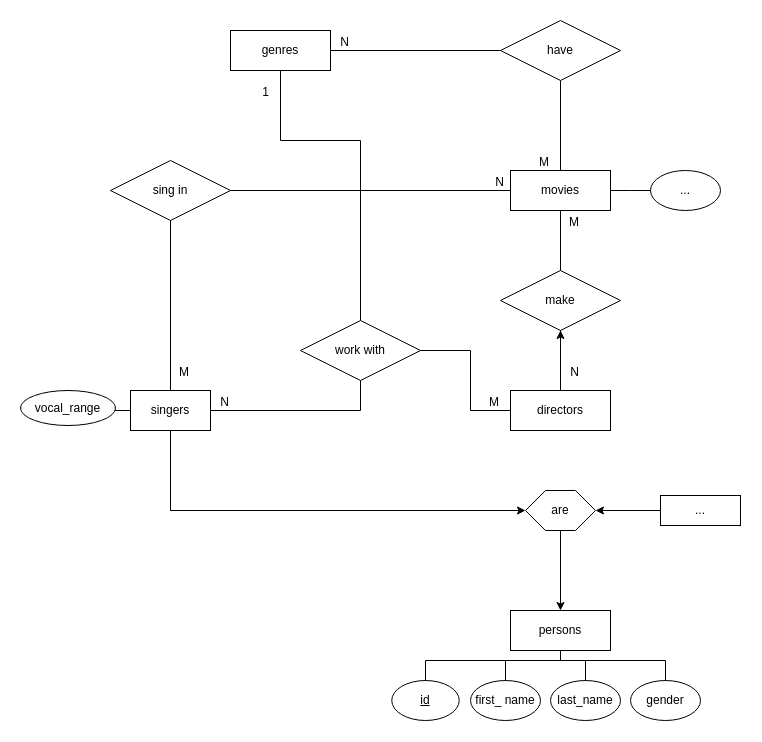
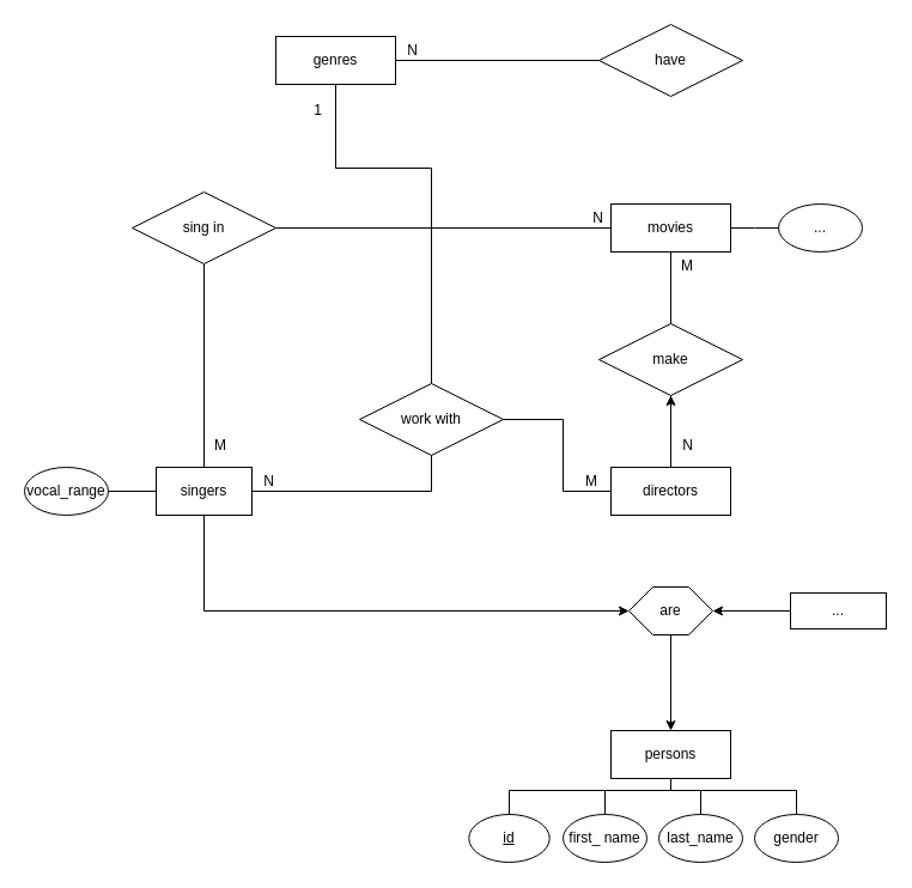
  <mxCell id="0" />
  <mxCell id="1" parent="0" />
  <mxCell id="2" value="movies" style="whiteSpace=wrap;html=1;align=center;" parent="1" vertex="1"><mxGeometry x="510" y="170" width="100" height="40" as="geometry" /></mxCell>
  <mxCell id="3" value="make" style="shape=rhombus;perimeter=rhombusPerimeter;whiteSpace=wrap;html=1;align=center;" parent="1" vertex="1"><mxGeometry x="500" y="270" width="120" height="60" as="geometry" /></mxCell>
  <mxCell id="4" value="" style="endArrow=none;html=1;rounded=0;exitX=0.5;exitY=1;exitDx=0;exitDy=0;" parent="1" source="3" edge="1"><mxGeometry relative="1" as="geometry"><mxPoint x="530" y="260" as="sourcePoint" /><mxPoint x="560" y="390" as="targetPoint" /></mxGeometry></mxCell>
  <mxCell id="5" value="N" style="resizable=0;html=1;whiteSpace=wrap;align=right;verticalAlign=bottom;" parent="4" connectable="0" vertex="1"><mxGeometry x="1" relative="1" as="geometry"><mxPoint x="20" y="-10" as="offset" /></mxGeometry></mxCell>
  <mxCell id="6" value="" style="endArrow=none;html=1;rounded=0;entryX=0.5;entryY=1;entryDx=0;entryDy=0;exitX=0.5;exitY=0;exitDx=0;exitDy=0;" parent="1" source="3" target="2" edge="1"><mxGeometry relative="1" as="geometry"><mxPoint x="500" y="250" as="sourcePoint" /><mxPoint x="660" y="250" as="targetPoint" /></mxGeometry></mxCell>
  <mxCell id="7" value="M" style="resizable=0;html=1;whiteSpace=wrap;align=right;verticalAlign=bottom;" parent="6" connectable="0" vertex="1"><mxGeometry x="1" relative="1" as="geometry"><mxPoint x="20" y="20" as="offset" /></mxGeometry></mxCell>
  <mxCell id="8" style="edgeStyle=orthogonalEdgeStyle;rounded=0;orthogonalLoop=1;jettySize=auto;html=1;" parent="1" source="9" target="3" edge="1"><mxGeometry relative="1" as="geometry" /></mxCell>
  <mxCell id="9" value="directors" style="whiteSpace=wrap;html=1;align=center;" parent="1" vertex="1"><mxGeometry x="510" y="390" width="100" height="40" as="geometry" /></mxCell>
  <mxCell id="10" style="edgeStyle=orthogonalEdgeStyle;rounded=0;orthogonalLoop=1;jettySize=auto;html=1;entryX=0.5;entryY=0;entryDx=0;entryDy=0;" parent="1" source="11" target="12" edge="1"><mxGeometry relative="1" as="geometry" /></mxCell>
  <mxCell id="11" value="are" style="shape=hexagon;perimeter=hexagonPerimeter2;whiteSpace=wrap;html=1;fixedSize=1;" parent="1" vertex="1"><mxGeometry x="525" y="490" width="70" height="40" as="geometry" /></mxCell>
  <mxCell id="12" value="persons" style="whiteSpace=wrap;html=1;align=center;" parent="1" vertex="1"><mxGeometry x="510" y="610" width="100" height="40" as="geometry" /></mxCell>
  <mxCell id="13" value="id" style="ellipse;whiteSpace=wrap;html=1;align=center;fontStyle=4;strokeColor=default;verticalAlign=middle;fontFamily=Helvetica;fontSize=12;fontColor=default;fillColor=default;" parent="1" vertex="1"><mxGeometry x="391.25" y="680" width="67.5" height="40" as="geometry" /></mxCell>
  <mxCell id="14" value="first_ name" style="ellipse;whiteSpace=wrap;html=1;align=center;" parent="1" vertex="1"><mxGeometry x="470" y="680" width="70" height="40" as="geometry" /></mxCell>
  <mxCell id="15" value="last_name" style="ellipse;whiteSpace=wrap;html=1;align=center;" parent="1" vertex="1"><mxGeometry x="550" y="680" width="70" height="40" as="geometry" /></mxCell>
  <mxCell id="16" value="gender" style="ellipse;whiteSpace=wrap;html=1;align=center;" parent="1" vertex="1"><mxGeometry x="630" y="680" width="70" height="40" as="geometry" /></mxCell>
  <mxCell id="17" value="" style="endArrow=none;html=1;rounded=0;entryX=0.5;entryY=1;entryDx=0;entryDy=0;exitX=0.5;exitY=0;exitDx=0;exitDy=0;" parent="1" source="13" target="12" edge="1"><mxGeometry relative="1" as="geometry"><mxPoint x="391.25" y="660" as="sourcePoint" /><mxPoint x="551.25" y="660" as="targetPoint" /><Array as="points"><mxPoint x="425" y="660" /><mxPoint x="560" y="660" /></Array></mxGeometry></mxCell>
  <mxCell id="18" value="" style="endArrow=none;html=1;rounded=0;entryX=0.5;entryY=1;entryDx=0;entryDy=0;exitX=0.5;exitY=0;exitDx=0;exitDy=0;" parent="1" source="16" edge="1"><mxGeometry relative="1" as="geometry"><mxPoint x="745" y="680" as="sourcePoint" /><mxPoint x="560" y="650" as="targetPoint" /><Array as="points"><mxPoint x="665" y="660" /><mxPoint x="560" y="660" /></Array></mxGeometry></mxCell>
  <mxCell id="19" value="" style="endArrow=none;html=1;rounded=0;entryX=0.5;entryY=1;entryDx=0;entryDy=0;exitX=0.5;exitY=0;exitDx=0;exitDy=0;" parent="1" source="15" edge="1"><mxGeometry relative="1" as="geometry"><mxPoint x="665" y="680" as="sourcePoint" /><mxPoint x="560" y="650" as="targetPoint" /><Array as="points"><mxPoint x="585" y="660" /><mxPoint x="560" y="660" /></Array></mxGeometry></mxCell>
  <mxCell id="20" value="" style="endArrow=none;html=1;rounded=0;entryX=0.5;entryY=1;entryDx=0;entryDy=0;exitX=0.5;exitY=0;exitDx=0;exitDy=0;" parent="1" source="14" edge="1"><mxGeometry relative="1" as="geometry"><mxPoint x="585" y="680" as="sourcePoint" /><mxPoint x="560" y="650" as="targetPoint" /><Array as="points"><mxPoint x="505" y="660" /><mxPoint x="560" y="660" /></Array></mxGeometry></mxCell>
  <mxCell id="21" style="edgeStyle=orthogonalEdgeStyle;rounded=0;orthogonalLoop=1;jettySize=auto;html=1;entryX=0;entryY=0.5;entryDx=0;entryDy=0;exitX=0.5;exitY=1;exitDx=0;exitDy=0;" parent="1" source="22" target="11" edge="1"><mxGeometry relative="1" as="geometry" /></mxCell>
  <mxCell id="22" value="singers" style="whiteSpace=wrap;html=1;align=center;" parent="1" vertex="1"><mxGeometry x="130" y="390" width="80" height="40" as="geometry" /></mxCell>
  <mxCell id="23" value="..." style="ellipse;whiteSpace=wrap;html=1;align=center;" parent="1" vertex="1"><mxGeometry x="650" y="170" width="70" height="40" as="geometry" /></mxCell>
  <mxCell id="24" value="" style="endArrow=none;html=1;rounded=0;entryX=1;entryY=0.5;entryDx=0;entryDy=0;exitX=0;exitY=0.5;exitDx=0;exitDy=0;" parent="1" source="23" target="2" edge="1"><mxGeometry relative="1" as="geometry"><mxPoint x="720" y="270" as="sourcePoint" /><mxPoint x="615" y="240" as="targetPoint" /><Array as="points"><mxPoint x="630" y="190" /></Array></mxGeometry></mxCell>
  <mxCell id="25" style="edgeStyle=orthogonalEdgeStyle;rounded=0;orthogonalLoop=1;jettySize=auto;html=1;entryX=1;entryY=0.5;entryDx=0;entryDy=0;" parent="1" source="26" target="11" edge="1"><mxGeometry relative="1" as="geometry" /></mxCell>
  <mxCell id="26" value="..." style="whiteSpace=wrap;html=1;align=center;" parent="1" vertex="1"><mxGeometry x="660" y="495" width="80" height="30" as="geometry" /></mxCell>
  <mxCell id="27" value="" style="endArrow=none;html=1;rounded=0;exitX=1;exitY=0.5;exitDx=0;exitDy=0;entryX=0;entryY=0.5;entryDx=0;entryDy=0;" parent="1" source="28" target="22" edge="1"><mxGeometry relative="1" as="geometry"><mxPoint x="55" y="350" as="sourcePoint" /><mxPoint x="90" y="410" as="targetPoint" /><Array as="points"><mxPoint x="80" y="410" /></Array></mxGeometry></mxCell>
- <mxCell id="28" value="vocal_range" style="ellipse;whiteSpace=wrap;html=1;align=center;" parent="1" vertex="1"><mxGeometry x="20" y="390" width="95" height="35" as="geometry" /></mxCell>
+ <mxCell id="28" value="vocal_range" style="ellipse;whiteSpace=wrap;html=1;align=center;" parent="1" vertex="1"><mxGeometry x="20" y="390" width="70" height="40" as="geometry" /></mxCell>
  <mxCell id="29" value="sing in" style="shape=rhombus;perimeter=rhombusPerimeter;whiteSpace=wrap;html=1;align=center;" vertex="1" parent="1"><mxGeometry x="110" y="160" width="120" height="60" as="geometry" /></mxCell>
  <mxCell id="30" value="" style="endArrow=none;html=1;rounded=0;exitX=1;exitY=0.5;exitDx=0;exitDy=0;entryX=0;entryY=0.5;entryDx=0;entryDy=0;" edge="1" parent="1" source="29" target="2"><mxGeometry relative="1" as="geometry"><mxPoint x="287.13" y="330" as="sourcePoint" /><mxPoint x="270" y="360" as="targetPoint" /></mxGeometry></mxCell>
  <mxCell id="31" value="N" style="resizable=0;html=1;whiteSpace=wrap;align=right;verticalAlign=bottom;" connectable="0" vertex="1" parent="30"><mxGeometry x="1" relative="1" as="geometry"><mxPoint x="-5" as="offset" /></mxGeometry></mxCell>
  <mxCell id="32" value="" style="endArrow=none;html=1;rounded=0;entryX=0.5;entryY=0;entryDx=0;entryDy=0;exitX=0.5;exitY=1;exitDx=0;exitDy=0;" edge="1" parent="1" source="29" target="22"><mxGeometry relative="1" as="geometry"><mxPoint x="160" y="240" as="sourcePoint" /><mxPoint x="169.75" y="350" as="targetPoint" /></mxGeometry></mxCell>
  <mxCell id="33" value="M" style="resizable=0;html=1;whiteSpace=wrap;align=right;verticalAlign=bottom;" connectable="0" vertex="1" parent="32"><mxGeometry x="1" relative="1" as="geometry"><mxPoint x="20" y="-10" as="offset" /></mxGeometry></mxCell>
  <mxCell id="34" value="genres" style="whiteSpace=wrap;html=1;align=center;" vertex="1" parent="1"><mxGeometry x="230" y="30" width="100" height="40" as="geometry" /></mxCell>
- <mxCell id="35" value="" style="endArrow=none;html=1;rounded=0;entryX=0.5;entryY=0;entryDx=0;entryDy=0;exitX=0.5;exitY=1;exitDx=0;exitDy=0;" edge="1" parent="1" source="37" target="2"><mxGeometry relative="1" as="geometry"><mxPoint x="560" y="90" as="sourcePoint" /><mxPoint x="525" y="100" as="targetPoint" /></mxGeometry></mxCell>
- <mxCell id="36" value="M" style="resizable=0;html=1;whiteSpace=wrap;align=right;verticalAlign=bottom;" connectable="0" vertex="1" parent="35"><mxGeometry x="1" relative="1" as="geometry"><mxPoint x="-10" as="offset" /></mxGeometry></mxCell>
  <mxCell id="37" value="have" style="shape=rhombus;perimeter=rhombusPerimeter;whiteSpace=wrap;html=1;align=center;" vertex="1" parent="1"><mxGeometry x="500" y="20" width="120" height="60" as="geometry" /></mxCell>
  <mxCell id="38" value="" style="endArrow=none;html=1;rounded=0;exitX=0;exitY=0.5;exitDx=0;exitDy=0;entryX=1;entryY=0.5;entryDx=0;entryDy=0;" edge="1" parent="1" source="37" target="34"><mxGeometry relative="1" as="geometry"><mxPoint x="340" y="100" as="sourcePoint" /><mxPoint x="510" y="100" as="targetPoint" /></mxGeometry></mxCell>
  <mxCell id="39" value="N" style="resizable=0;html=1;whiteSpace=wrap;align=right;verticalAlign=bottom;" connectable="0" vertex="1" parent="38"><mxGeometry x="1" relative="1" as="geometry"><mxPoint x="20" as="offset" /></mxGeometry></mxCell>
  <mxCell id="40" value="work with" style="shape=rhombus;perimeter=rhombusPerimeter;whiteSpace=wrap;html=1;align=center;" vertex="1" parent="1"><mxGeometry x="300" y="320" width="120" height="60" as="geometry" /></mxCell>
  <mxCell id="41" value="" style="endArrow=none;html=1;rounded=0;exitX=0.5;exitY=1;exitDx=0;exitDy=0;entryX=1;entryY=0.5;entryDx=0;entryDy=0;" edge="1" parent="1" source="40" target="22"><mxGeometry relative="1" as="geometry"><mxPoint x="220" y="240" as="sourcePoint" /><mxPoint x="500" y="240" as="targetPoint" /><Array as="points"><mxPoint x="360" y="410" /></Array></mxGeometry></mxCell>
  <mxCell id="42" value="N" style="resizable=0;html=1;whiteSpace=wrap;align=right;verticalAlign=bottom;" connectable="0" vertex="1" parent="41"><mxGeometry x="1" relative="1" as="geometry"><mxPoint x="20" as="offset" /></mxGeometry></mxCell>
  <mxCell id="43" value="" style="endArrow=none;html=1;rounded=0;exitX=1;exitY=0.5;exitDx=0;exitDy=0;entryX=0;entryY=0.5;entryDx=0;entryDy=0;" edge="1" parent="1" source="40" target="9"><mxGeometry relative="1" as="geometry"><mxPoint x="370" y="390" as="sourcePoint" /><mxPoint x="220" y="420" as="targetPoint" /><Array as="points"><mxPoint x="470" y="350" /><mxPoint x="470" y="410" /></Array></mxGeometry></mxCell>
  <mxCell id="44" value="M" style="resizable=0;html=1;whiteSpace=wrap;align=right;verticalAlign=bottom;" connectable="0" vertex="1" parent="43"><mxGeometry x="1" relative="1" as="geometry"><mxPoint x="-10" as="offset" /></mxGeometry></mxCell>
  <mxCell id="45" value="" style="endArrow=none;html=1;rounded=0;exitX=0.5;exitY=1;exitDx=0;exitDy=0;entryX=0.5;entryY=0;entryDx=0;entryDy=0;" edge="1" parent="1" source="34" target="40"><mxGeometry relative="1" as="geometry"><mxPoint x="400" y="110" as="sourcePoint" /><mxPoint x="250" y="140" as="targetPoint" /><Array as="points"><mxPoint x="280" y="140" /><mxPoint x="360" y="140" /></Array></mxGeometry></mxCell>
  <mxCell id="46" value="1" style="resizable=0;html=1;whiteSpace=wrap;align=right;verticalAlign=bottom;" connectable="0" vertex="1" parent="45"><mxGeometry x="1" relative="1" as="geometry"><mxPoint x="-90" y="-220" as="offset" /></mxGeometry></mxCell>
